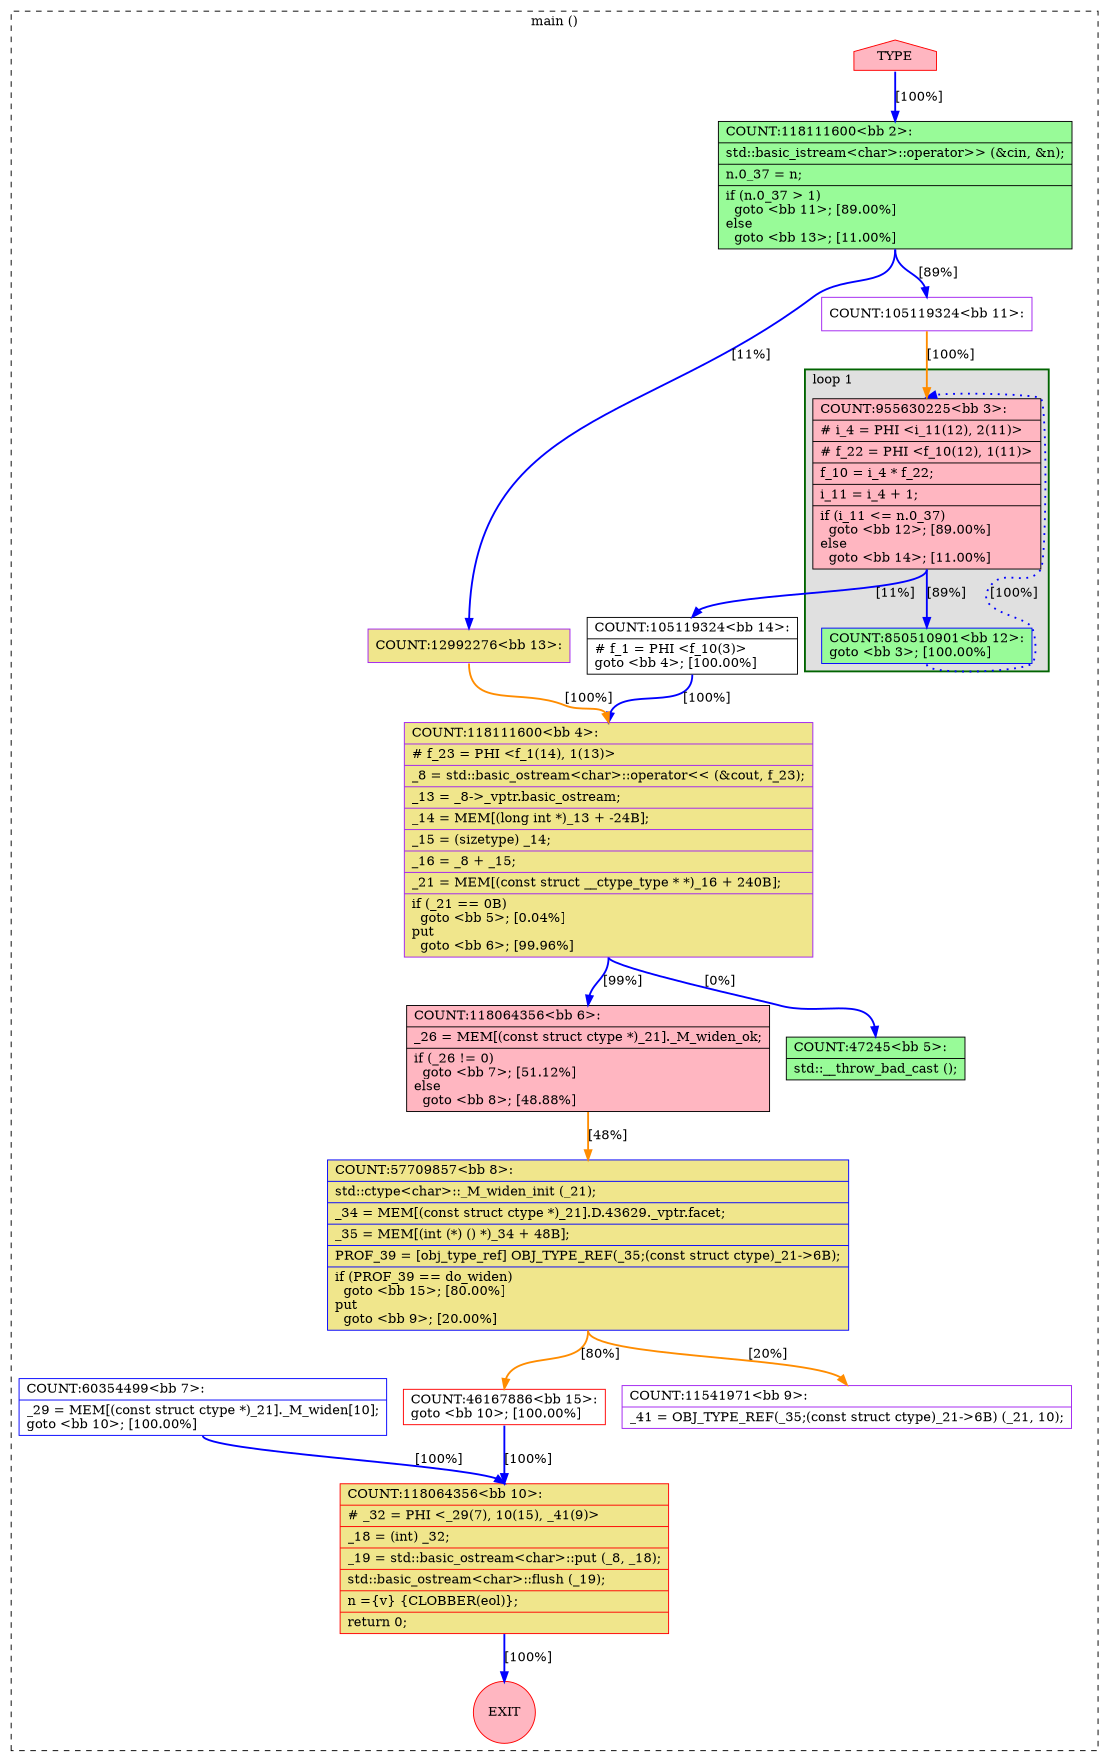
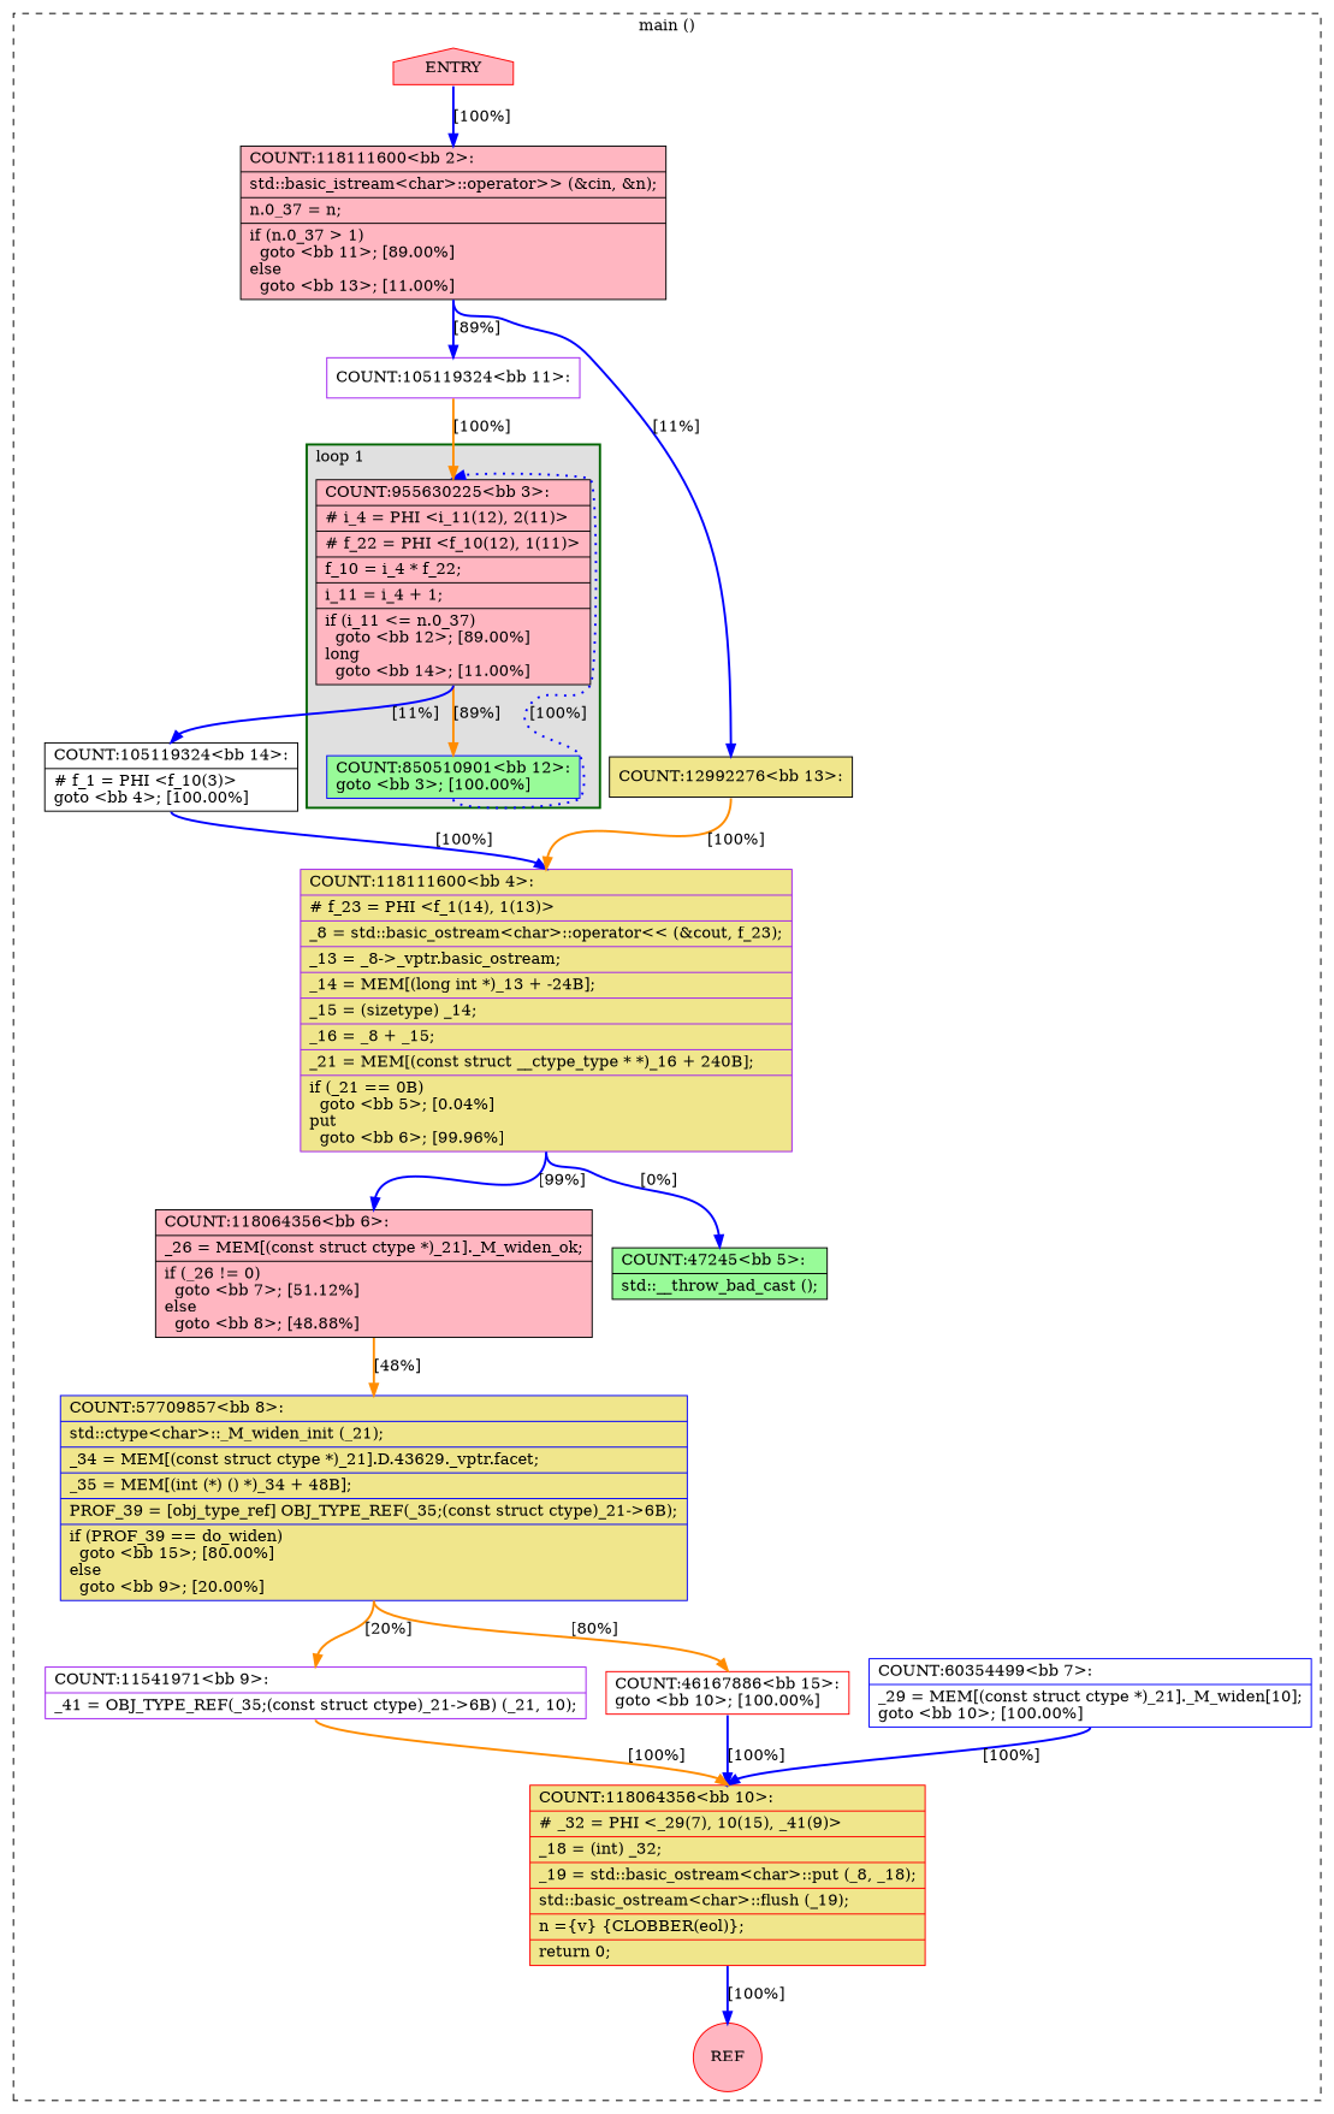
  digraph {
    node [color=black fillcolor=lightpink shape=record style=filled]
    edge [color=blue constraint=true headport=n style="solid,bold" tailport=s weight=10]
-   n1 [label="{COUNT:955630225\<bb\ 3\>:\l|#\ i_4\ =\ PHI\ \<i_11(12),\ 2(11)\>\l|#\ f_22\ =\ PHI\ \<f_10(12),\ 1(11)\>\l|f_10\ =\ i_4\ *\ f_22;\l|i_11\ =\ i_4\ +\ 1;\l|if\ (i_11\ \<=\ n.0_37)\l\ \ goto\ \<bb\ 12\>;\ [89.00%]\lelse\l\ \ goto\ \<bb\ 14\>;\ [11.00%]\l}"]
+   n1 [label="{COUNT:955630225\<bb\ 3\>:\l|#\ i_4\ =\ PHI\ \<i_11(12),\ 2(11)\>\l|#\ f_22\ =\ PHI\ \<f_10(12),\ 1(11)\>\l|f_10\ =\ i_4\ *\ f_22;\l|i_11\ =\ i_4\ +\ 1;\l|if\ (i_11\ \<=\ n.0_37)\l\ \ goto\ \<bb\ 12\>;\ [89.00%]\llong\l\ \ goto\ \<bb\ 14\>;\ [11.00%]\l}"]
    n2 [color=blue fillcolor=palegreen label="{COUNT:850510901\<bb\ 12\>:\lgoto\ \<bb\ 3\>;\ [100.00%]\l}"]
    n3 [fillcolor=white label="{COUNT:105119324\<bb\ 14\>:\l|#\ f_1\ =\ PHI\ \<f_10(3)\>\lgoto\ \<bb\ 4\>;\ [100.00%]\l}"]
-   n4 [color=red label=TYPE shape=house]
-   n5 [color=red label=EXIT shape=circle]
-   n6 [fillcolor=palegreen label="{COUNT:118111600\<bb\ 2\>:\l|std::basic_istream\<char\>::operator\>\>\ (&cin,\ &n);\l|n.0_37\ =\ n;\l|if\ (n.0_37\ \>\ 1)\l\ \ goto\ \<bb\ 11\>;\ [89.00%]\lelse\l\ \ goto\ \<bb\ 13\>;\ [11.00%]\l}"]
+   n4 [color=red label=ENTRY shape=house]
+   n5 [color=red label=REF shape=circle]
+   n6 [label="{COUNT:118111600\<bb\ 2\>:\l|std::basic_istream\<char\>::operator\>\>\ (&cin,\ &n);\l|n.0_37\ =\ n;\l|if\ (n.0_37\ \>\ 1)\l\ \ goto\ \<bb\ 11\>;\ [89.00%]\lelse\l\ \ goto\ \<bb\ 13\>;\ [11.00%]\l}"]
    n7 [color=purple fillcolor=white label="{COUNT:105119324\<bb\ 11\>:\l}"]
-   n8 [color=purple fillcolor=khaki label="{COUNT:12992276\<bb\ 13\>:\l}"]
+   n8 [fillcolor=khaki label="{COUNT:12992276\<bb\ 13\>:\l}"]
    n9 [color=purple fillcolor=khaki label="{COUNT:118111600\<bb\ 4\>:\l|#\ f_23\ =\ PHI\ \<f_1(14),\ 1(13)\>\l|_8\ =\ std::basic_ostream\<char\>::operator\<\<\ (&cout,\ f_23);\l|_13\ =\ _8-\>_vptr.basic_ostream;\l|_14\ =\ MEM[(long\ int\ *)_13\ +\ -24B];\l|_15\ =\ (sizetype)\ _14;\l|_16\ =\ _8\ +\ _15;\l|_21\ =\ MEM[(const\ struct\ __ctype_type\ *\ *)_16\ +\ 240B];\l|if\ (_21\ ==\ 0B)\l\ \ goto\ \<bb\ 5\>;\ [0.04%]\lput\l\ \ goto\ \<bb\ 6\>;\ [99.96%]\l}"]
    n10 [fillcolor=palegreen label="{COUNT:47245\<bb\ 5\>:\l|std::__throw_bad_cast\ ();\l}"]
    n11 [label="{COUNT:118064356\<bb\ 6\>:\l|_26\ =\ MEM[(const\ struct\ ctype\ *)_21]._M_widen_ok;\l|if\ (_26\ !=\ 0)\l\ \ goto\ \<bb\ 7\>;\ [51.12%]\lelse\l\ \ goto\ \<bb\ 8\>;\ [48.88%]\l}"]
    n12 [color=blue fillcolor=white label="{COUNT:60354499\<bb\ 7\>:\l|_29\ =\ MEM[(const\ struct\ ctype\ *)_21]._M_widen[10];\lgoto\ \<bb\ 10\>;\ [100.00%]\l}"]
-   n13 [color=blue fillcolor=khaki label="{COUNT:57709857\<bb\ 8\>:\l|std::ctype\<char\>::_M_widen_init\ (_21);\l|_34\ =\ MEM[(const\ struct\ ctype\ *)_21].D.43629._vptr.facet;\l|_35\ =\ MEM[(int\ (*)\ ()\ *)_34\ +\ 48B];\l|PROF_39\ =\ [obj_type_ref]\ OBJ_TYPE_REF(_35;(const\ struct\ ctype)_21-\>6B);\l|if\ (PROF_39\ ==\ do_widen)\l\ \ goto\ \<bb\ 15\>;\ [80.00%]\lput\l\ \ goto\ \<bb\ 9\>;\ [20.00%]\l}"]
+   n13 [color=blue fillcolor=khaki label="{COUNT:57709857\<bb\ 8\>:\l|std::ctype\<char\>::_M_widen_init\ (_21);\l|_34\ =\ MEM[(const\ struct\ ctype\ *)_21].D.43629._vptr.facet;\l|_35\ =\ MEM[(int\ (*)\ ()\ *)_34\ +\ 48B];\l|PROF_39\ =\ [obj_type_ref]\ OBJ_TYPE_REF(_35;(const\ struct\ ctype)_21-\>6B);\l|if\ (PROF_39\ ==\ do_widen)\l\ \ goto\ \<bb\ 15\>;\ [80.00%]\lelse\l\ \ goto\ \<bb\ 9\>;\ [20.00%]\l}"]
    n14 [color=red fillcolor=khaki label="{COUNT:118064356\<bb\ 10\>:\l|#\ _32\ =\ PHI\ \<_29(7),\ 10(15),\ _41(9)\>\l|_18\ =\ (int)\ _32;\l|_19\ =\ std::basic_ostream\<char\>::put\ (_8,\ _18);\l|std::basic_ostream\<char\>::flush\ (_19);\l|n\ =\{v\}\ \{CLOBBER(eol)\};\l|return\ 0;\l}"]
    n15 [color=red fillcolor=white label="{COUNT:46167886\<bb\ 15\>:\lgoto\ \<bb\ 10\>;\ [100.00%]\l}"]
    n16 [color=purple fillcolor=white label="{COUNT:11541971\<bb\ 9\>:\l|_41\ =\ OBJ_TYPE_REF(_35;(const\ struct\ ctype)_21-\>6B)\ (_21,\ 10);\l}"]
    subgraph cluster_1 {
      color=black
      label="main ()"
      style=dashed
      n3
      n4
      n5
      n6
      n7
      n8
      n9
      n10
      n11
      n12
      n13
      n14
      n15
      n16
      subgraph cluster_2 {
        color=darkgreen
        fillcolor=grey88
        label="loop 1"
        labeljust=l
        penwidth=2
        style=filled
        n1
        n2
      }
    }
-   n1 -> n2 [label="[89%]"]
+   n1 -> n2 [color=darkorange label="[89%]"]
    n1 -> n3 [label="[11%]"]
    n2 -> n1 [constraint=false label="[100%]" style="dotted,bold"]
    n3 -> n9 [label="[100%]" weight=100]
    n4 -> n5 [style=invis color="" weight=""]
    n4 -> n6 [label="[100%]" weight=100]
    n6 -> n7 [label="[89%]"]
    n6 -> n8 [label="[11%]"]
    n7 -> n1 [color=darkorange label="[100%]" weight=100]
    n8 -> n9 [color=darkorange label="[100%]" weight=100]
    n9 -> n10 [label="[0%]"]
    n9 -> n11 [label="[99%]"]
    n11 -> n13 [color=darkorange label="[48%]"]
    n12 -> n14 [label="[100%]" weight=100]
    n13 -> n15 [color=darkorange label="[80%]"]
    n13 -> n16 [color=darkorange label="[20%]"]
    n14 -> n5 [label="[100%]"]
    n15 -> n14 [label="[100%]" weight=100]
+   n16 -> n14 [color=darkorange label="[100%]" weight=100]
  }
